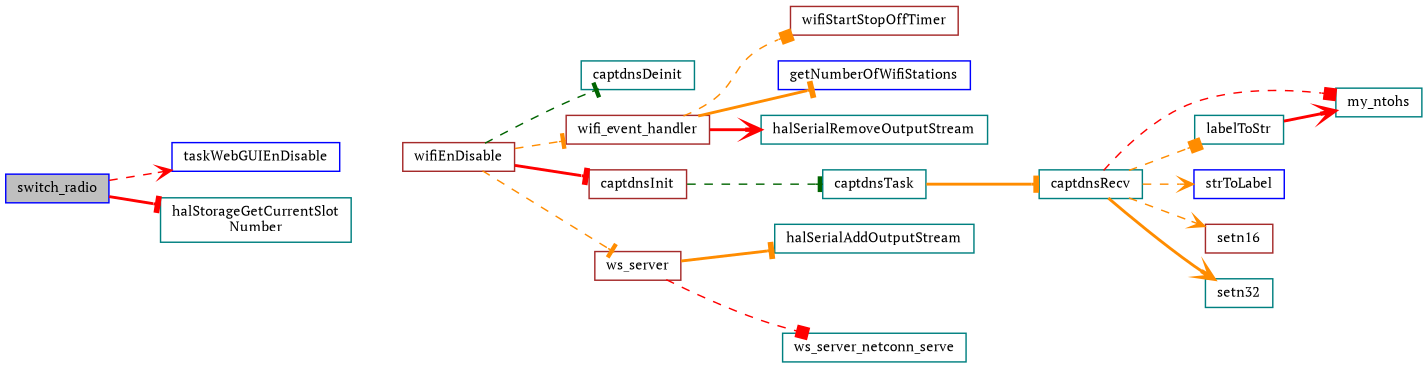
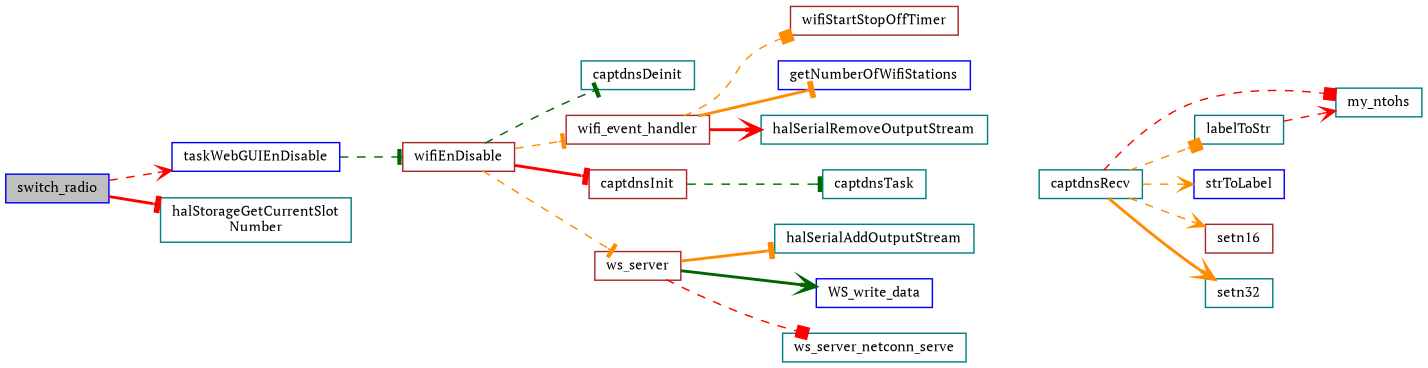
  digraph {
    fontname="PT Serif"
    rankdir=LR
    node [color=teal fillcolor=white fontname="PT Serif" fontsize=10 shape=record style=filled]
    edge [arrowhead=tee color=darkorange fontname="PT Serif" fontsize=10 labelfontname=Helvetica labelfontsize=10 style=dashed]
    n1 [color=blue fillcolor=grey75 fontcolor=black height=0.2 label=switch_radio width=0.4]
    n2 [color=blue height=0.2 label=taskWebGUIEnDisable width=0.4]
    n3 [height=0.2 label="halStorageGetCurrentSlot\lNumber" width=0.4]
    n4 [color=brown height=0.2 label=wifiEnDisable width=0.4]
    n5 [height=0.2 label=captdnsDeinit width=0.4]
    n6 [color=brown height=0.2 label=wifi_event_handler width=0.4]
    n7 [color=brown height=0.2 label=captdnsInit width=0.4]
    n8 [color=brown height=0.2 label=ws_server width=0.4]
    n9 [color=brown height=0.2 label=wifiStartStopOffTimer width=0.4]
    n10 [color=blue height=0.2 label=getNumberOfWifiStations width=0.4]
    n11 [height=0.2 label=halSerialRemoveOutputStream width=0.4]
    n12 [height=0.2 label=captdnsTask width=0.4]
    n13 [height=0.2 label=halSerialAddOutputStream width=0.4]
+   n14 [color=blue height=0.2 label=WS_write_data width=0.4]
    n15 [height=0.2 label=ws_server_netconn_serve width=0.4]
    n16 [height=0.2 label=captdnsRecv width=0.4]
    n17 [height=0.2 label=my_ntohs width=0.4]
    n18 [height=0.2 label=labelToStr width=0.4]
    n19 [color=blue height=0.2 label=strToLabel width=0.4]
    n20 [color=brown height=0.2 label=setn16 width=0.4]
    n21 [height=0.2 label=setn32 width=0.4]
    n1 -> n2 [arrowhead=vee color=red]
    n1 -> n3 [color=red style=bold]
+   n2 -> n4 [color=darkgreen]
    n4 -> n5 [color=darkgreen]
    n4 -> n6
    n4 -> n7 [color=red style=bold]
    n4 -> n8
    n6 -> n9 [arrowhead=box]
    n6 -> n10 [style=bold]
    n6 -> n11 [arrowhead=vee color=red style=bold]
    n7 -> n12 [color=darkgreen]
    n8 -> n13 [style=bold]
+   n8 -> n14 [arrowhead=vee color=darkgreen style=bold]
    n8 -> n15 [arrowhead=box color=red]
-   n12 -> n16 [style=bold]
    n16 -> n17 [arrowhead=box color=red]
    n16 -> n18 [arrowhead=box]
    n16 -> n19 [arrowhead=vee]
    n16 -> n20 [arrowhead=vee]
    n16 -> n21 [arrowhead=vee style=bold]
-   n18 -> n17 [arrowhead=vee color=red style=bold]
+   n18 -> n17 [arrowhead=vee color=red]
  }
